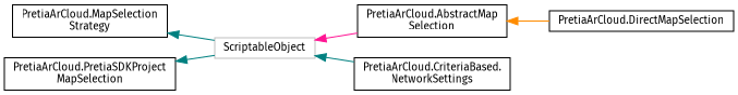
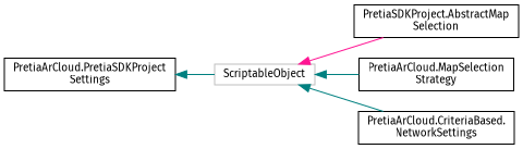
  digraph {
    fontname="Fira Sans"
    rankdir=LR
    node [color=black fillcolor=white fontname="Fira Sans" fontsize=10 shape=record style=filled]
    edge [color=teal dir=back fontname="Fira Sans" fontsize=10 labelfontname=Helvetica labelfontsize=10 style=solid]
    n1 [color=grey75 height=0.2 label=ScriptableObject width=0.4]
-   n2 [height=0.2 label="PretiaArCloud.AbstractMap\lSelection" width=0.4]
+   n2 [height=0.2 label="PretiaSDKProject.AbstractMap\lSelection" width=0.4]
    n3 [height=0.2 label="PretiaArCloud.MapSelection\lStrategy" width=0.4]
    n4 [height=0.2 label="PretiaArCloud.CriteriaBased.\lNetworkSettings" width=0.4]
-   n5 [height=0.2 label="PretiaArCloud.DirectMapSelection" width=0.4]
-   n6 [height=0.2 label="PretiaArCloud.PretiaSDKProject\lMapSelection" width=0.4]
+   n6 [height=0.2 label="PretiaArCloud.PretiaSDKProject\lSettings" width=0.4]
    n1 -> n2 [color=deeppink]
-   n3 -> n1
+   n1 -> n3
    n1 -> n4
-   n2 -> n5 [color=darkorange]
    n6 -> n1
  }
